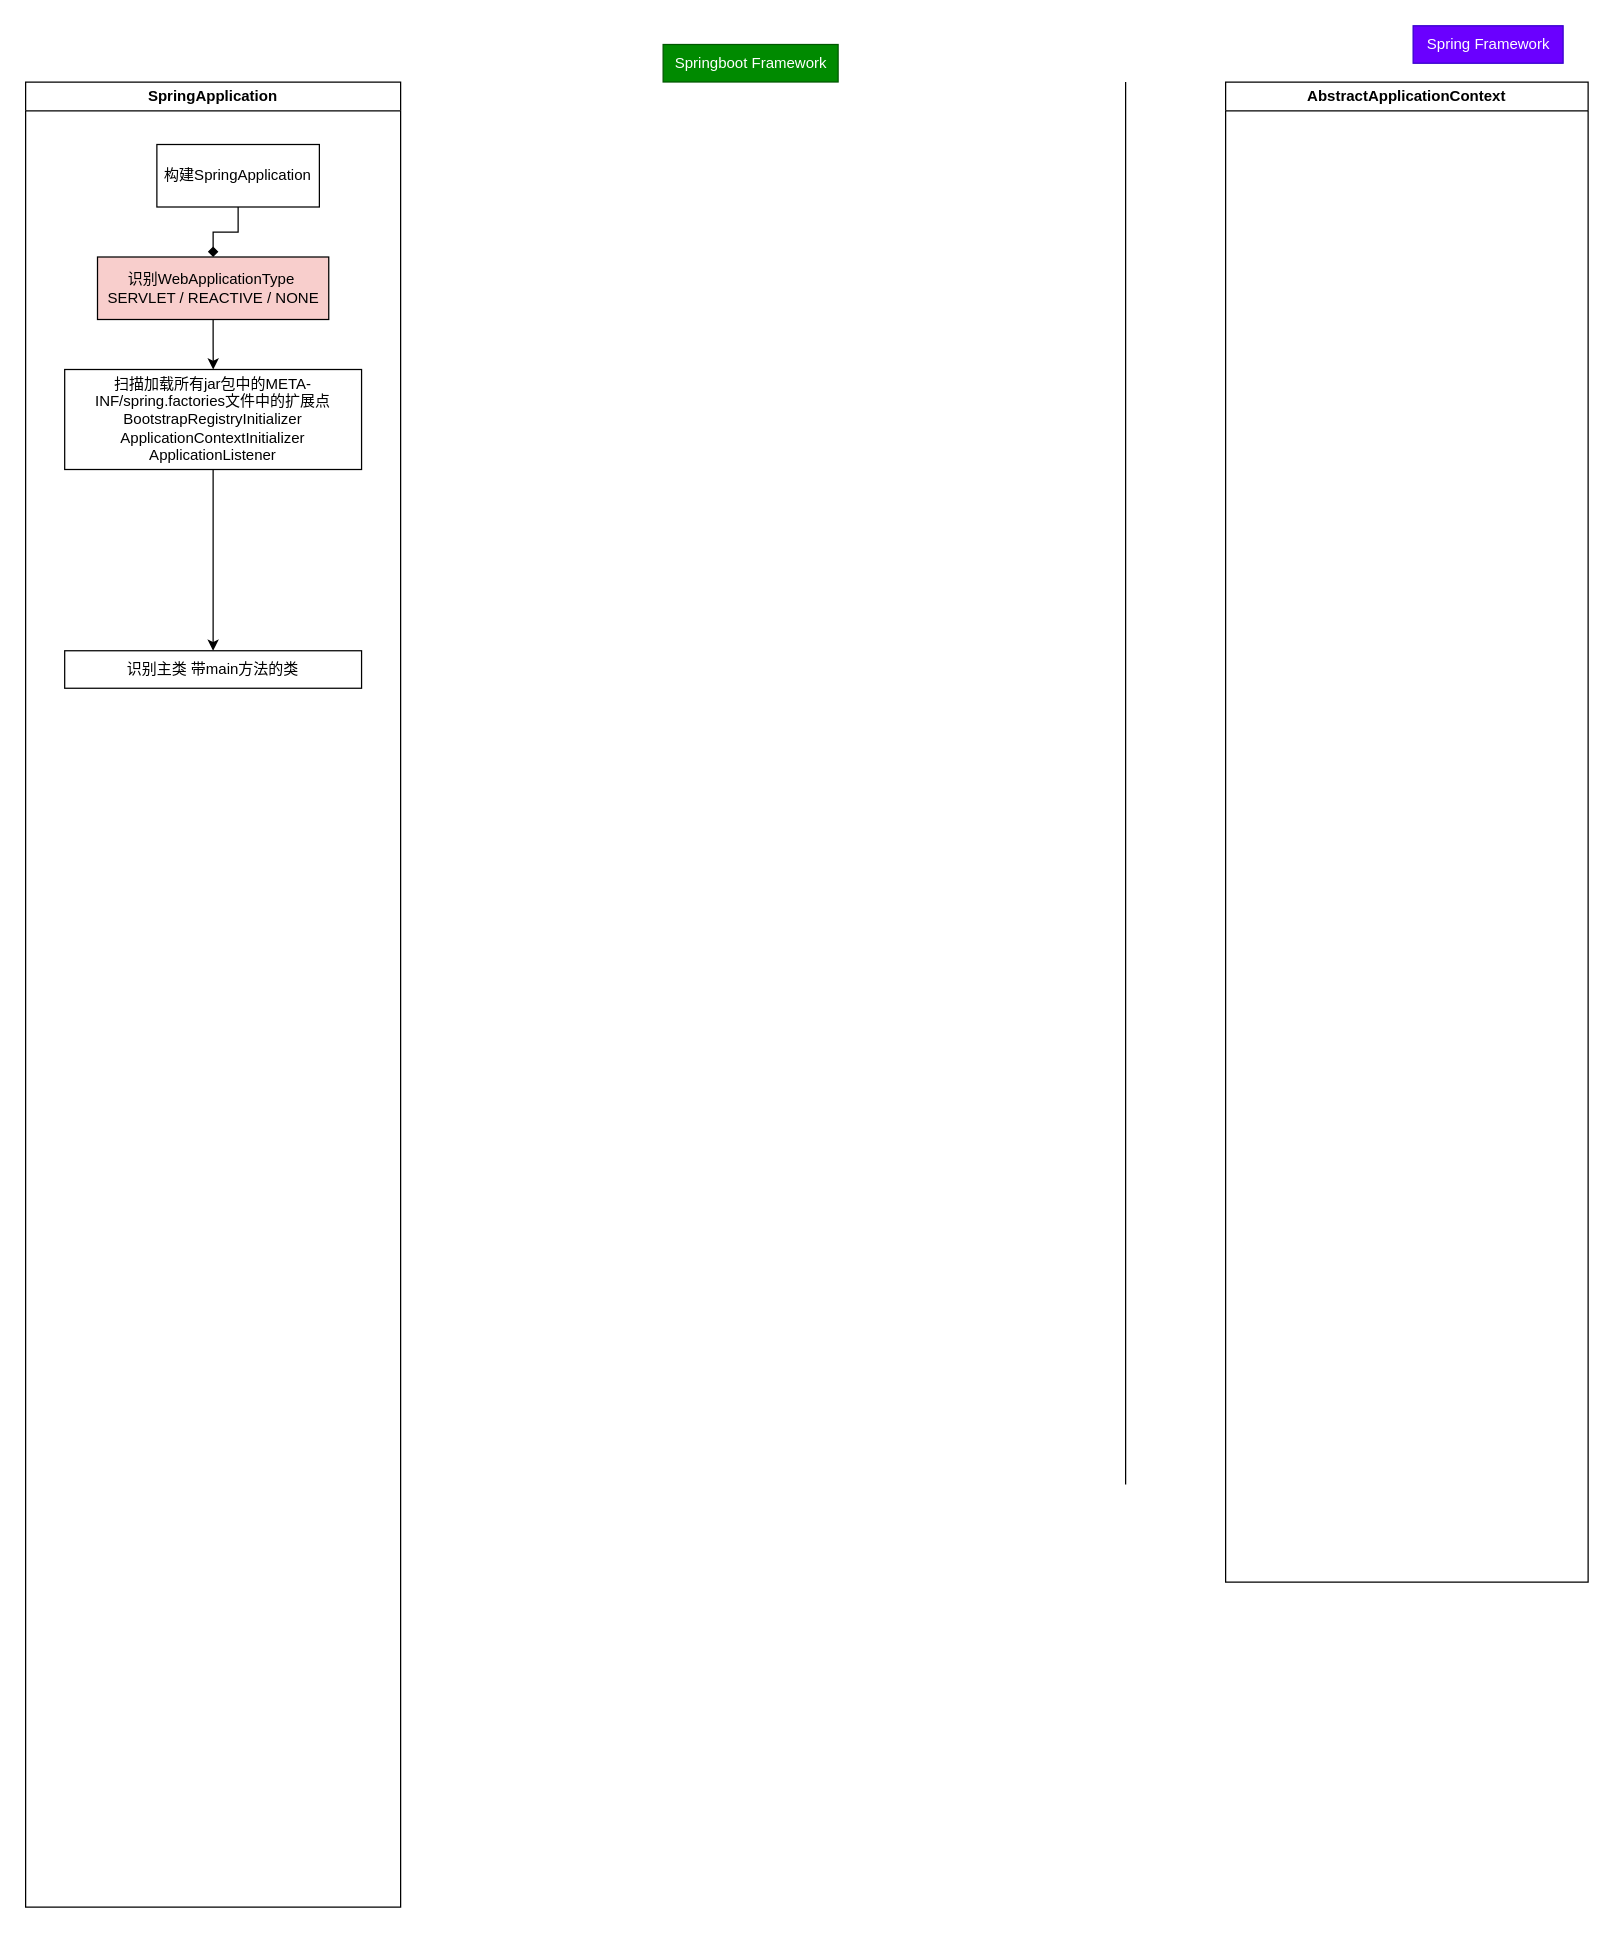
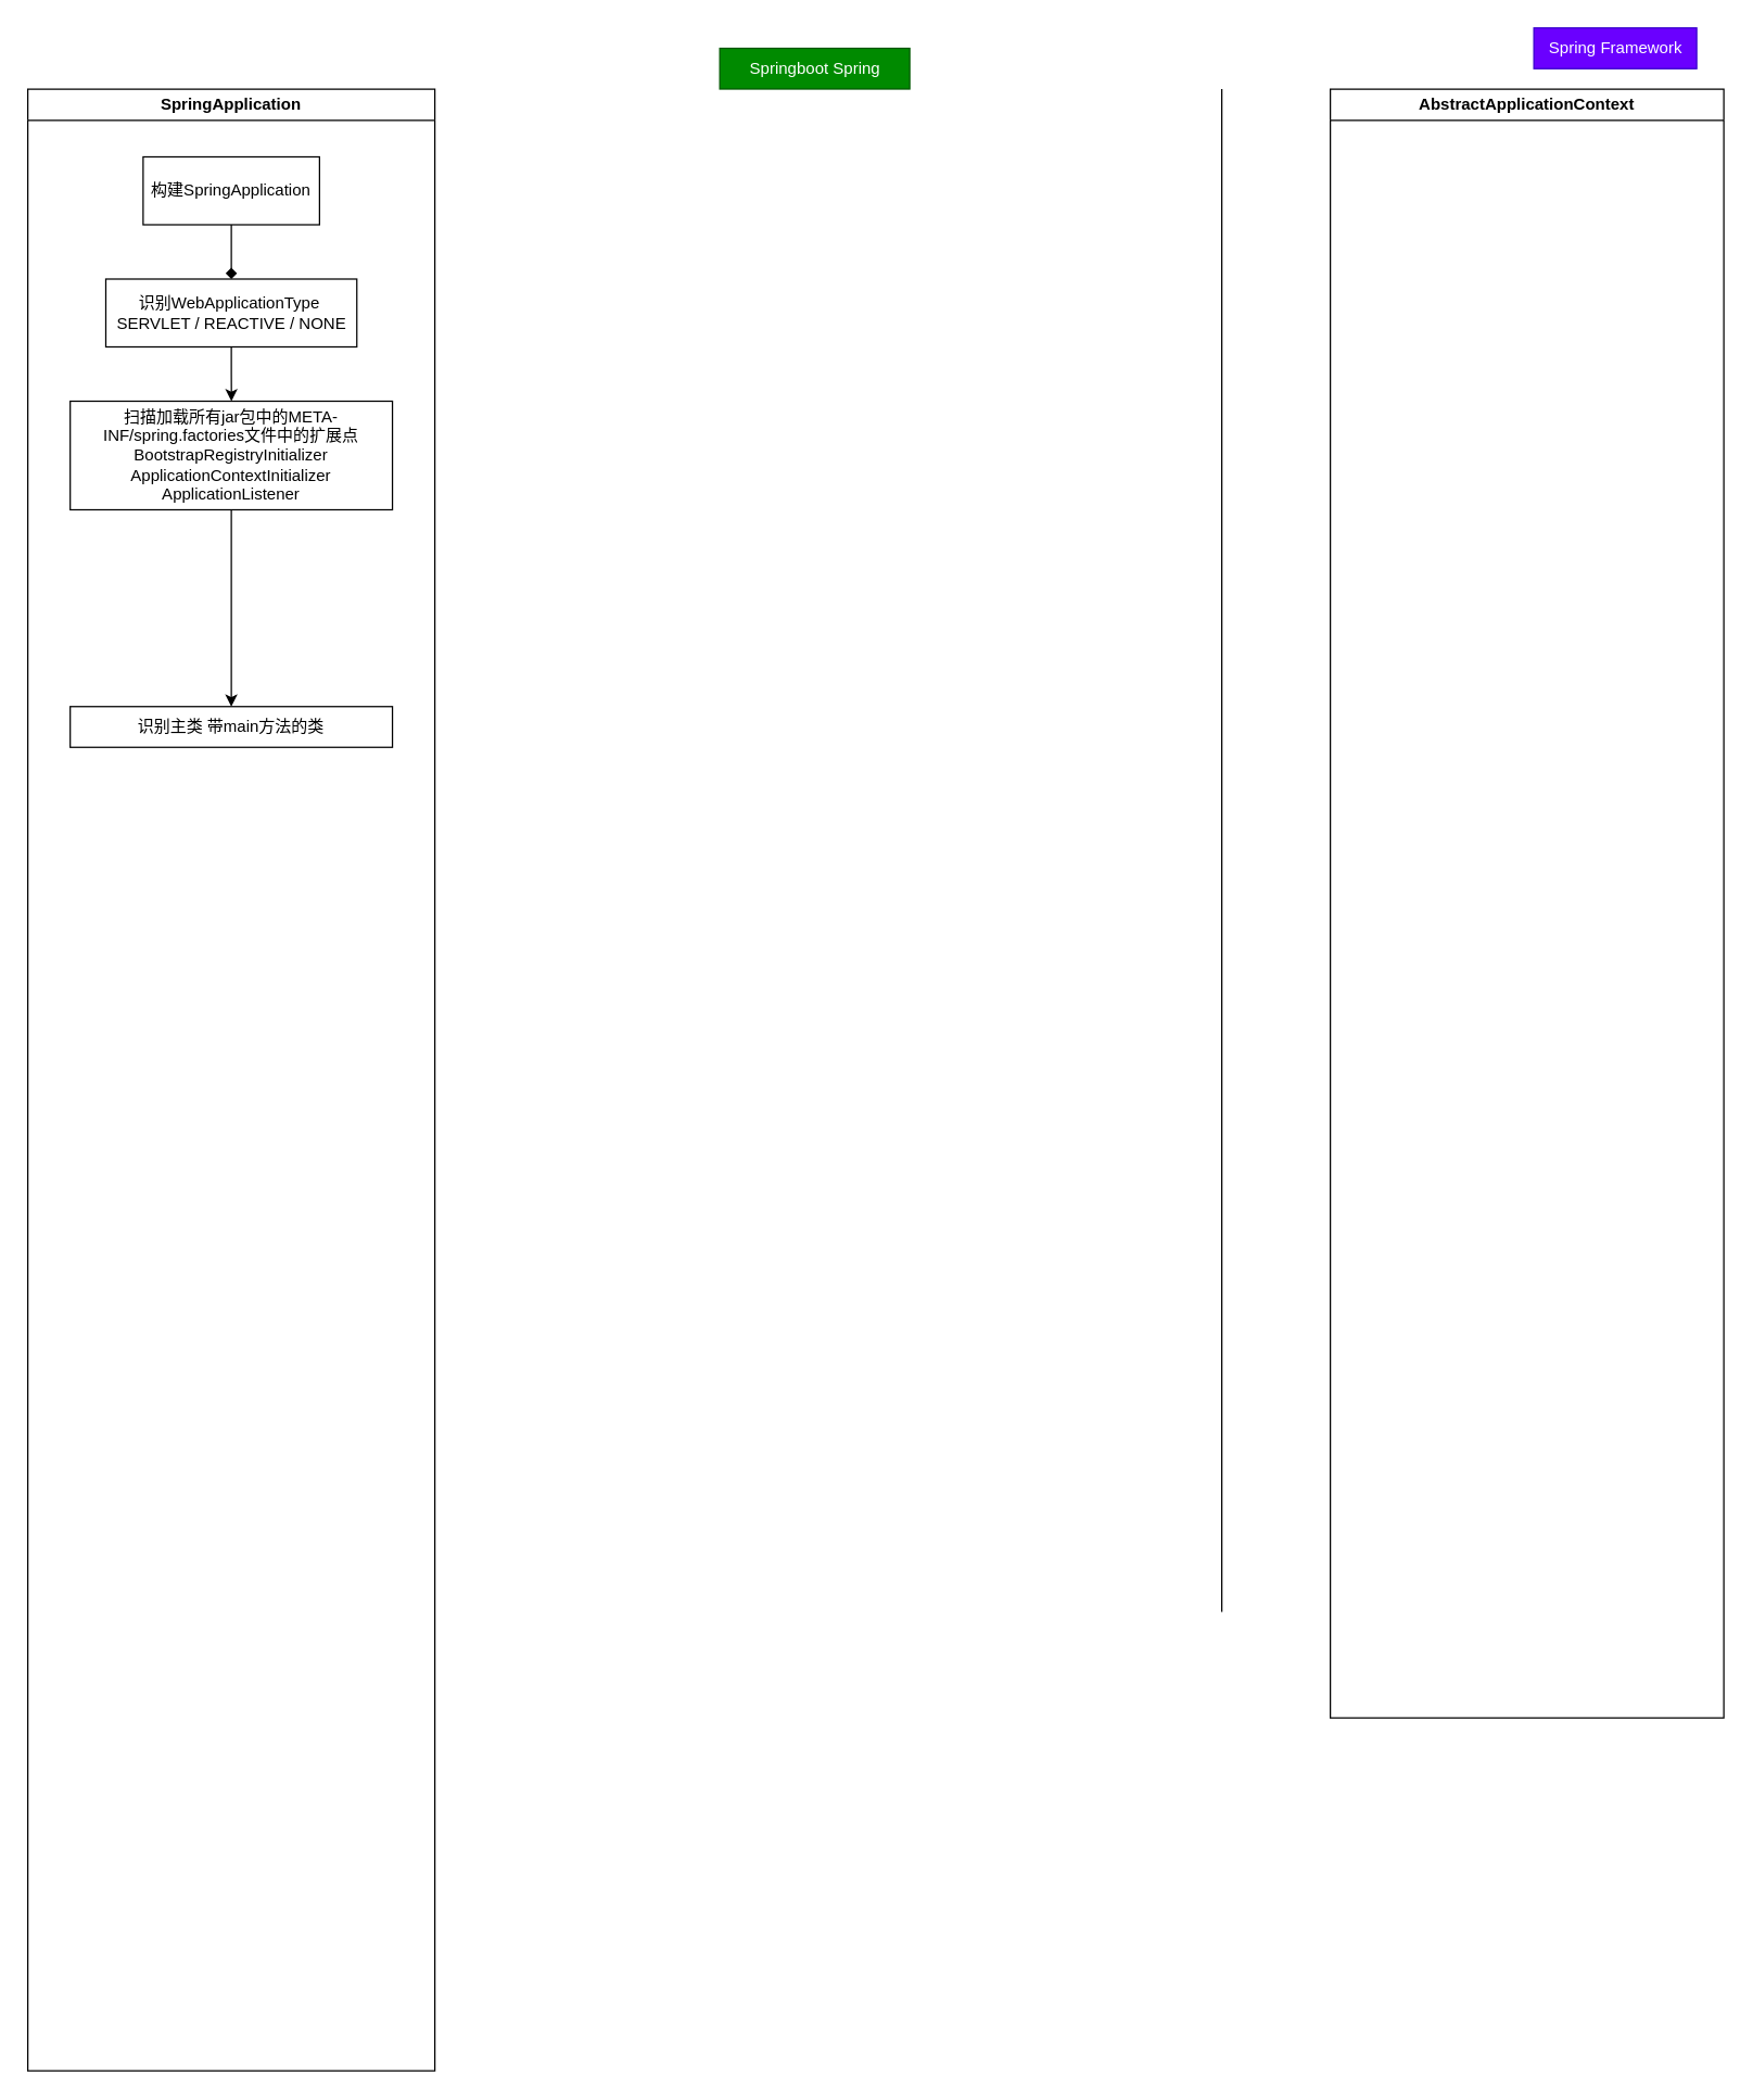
  <mxCell id="0" />
  <mxCell id="1" parent="0" />
  <mxCell id="2" value="Spring Framework" style="text;html=1;align=center;verticalAlign=middle;resizable=0;points=[];autosize=1;strokeColor=#3700CC;fillColor=#6a00ff;fontColor=#ffffff;" parent="1" vertex="1"><mxGeometry x="1130" y="20" width="120" height="30" as="geometry" /></mxCell>
- <mxCell id="3" value="Springboot Framework" style="text;html=1;align=center;verticalAlign=middle;resizable=0;points=[];autosize=1;strokeColor=#005700;fillColor=#008a00;fontColor=#ffffff;" parent="1" vertex="1"><mxGeometry x="530" y="35" width="140" height="30" as="geometry" /></mxCell>
+ <mxCell id="3" value="Springboot Spring" style="text;html=1;align=center;verticalAlign=middle;resizable=0;points=[];autosize=1;strokeColor=#005700;fillColor=#008a00;fontColor=#ffffff;" parent="1" vertex="1"><mxGeometry x="530" y="35" width="140" height="30" as="geometry" /></mxCell>
  <mxCell id="4" value="" style="endArrow=none;html=1;rounded=0;movable=1;resizable=1;rotatable=1;deletable=1;editable=1;locked=0;connectable=1;" parent="1" edge="1"><mxGeometry width="50" height="50" relative="1" as="geometry"><mxPoint x="900" y="1187" as="sourcePoint" /><mxPoint x="900" y="65" as="targetPoint" /></mxGeometry></mxCell>
  <mxCell id="5" value="SpringApplication" style="swimlane;whiteSpace=wrap;html=1;" parent="1" vertex="1"><mxGeometry x="20" y="65" width="300" height="1460" as="geometry"><mxRectangle x="-240" y="200" width="140" height="30" as="alternateBounds" /></mxGeometry></mxCell>
- <mxCell id="6" value="构建SpringApplication" style="whiteSpace=wrap;html=1;" parent="5" vertex="1"><mxGeometry x="105" y="50" width="130" height="50" as="geometry" /></mxCell>
+ <mxCell id="6" value="构建SpringApplication" style="whiteSpace=wrap;html=1;" parent="5" vertex="1"><mxGeometry x="85" y="50" width="130" height="50" as="geometry" /></mxCell>
  <mxCell id="7" value="" style="edgeStyle=orthogonalEdgeStyle;rounded=0;orthogonalLoop=1;jettySize=auto;html=1;" parent="5" source="8" target="11" edge="1"><mxGeometry relative="1" as="geometry" /></mxCell>
- <mxCell id="8" value="&lt;div&gt;识别WebApplicationType&amp;nbsp;&lt;/div&gt;&lt;div&gt;SERVLET / REACTIVE / NONE&lt;/div&gt;" style="whiteSpace=wrap;html=1;fillColor=#f8cecc;" parent="5" vertex="1"><mxGeometry x="57.5" y="140" width="185" height="50" as="geometry" /></mxCell>
+ <mxCell id="8" value="&lt;div&gt;识别WebApplicationType&amp;nbsp;&lt;/div&gt;&lt;div&gt;SERVLET / REACTIVE / NONE&lt;/div&gt;" style="whiteSpace=wrap;html=1;" parent="5" vertex="1"><mxGeometry x="57.5" y="140" width="185" height="50" as="geometry" /></mxCell>
  <mxCell id="9" value="" style="edgeStyle=orthogonalEdgeStyle;rounded=0;orthogonalLoop=1;jettySize=auto;html=1;endArrow=diamond;" parent="5" source="6" target="8" edge="1"><mxGeometry relative="1" as="geometry" /></mxCell>
  <mxCell id="10" value="" style="edgeStyle=orthogonalEdgeStyle;rounded=0;orthogonalLoop=1;jettySize=auto;html=1;" parent="5" source="11" target="12" edge="1"><mxGeometry relative="1" as="geometry" /></mxCell>
  <mxCell id="11" value="扫描加载所有jar包中的META-INF/spring.factories文件中的扩展点&lt;br&gt;BootstrapRegistryInitializer&lt;br&gt;ApplicationContextInitializer&lt;br&gt;ApplicationListener" style="whiteSpace=wrap;html=1;" parent="5" vertex="1"><mxGeometry x="31.25" y="230" width="237.5" height="80" as="geometry" /></mxCell>
  <mxCell id="12" value="识别主类 带main方法的类" style="whiteSpace=wrap;html=1;" parent="5" vertex="1"><mxGeometry x="31.25" y="455" width="237.5" height="30" as="geometry" /></mxCell>
  <mxCell id="13" value="AbstractApplicationContext" style="swimlane;whiteSpace=wrap;html=1;" parent="1" vertex="1"><mxGeometry x="980" y="65" width="290" height="1200" as="geometry"><mxRectangle x="640" y="200" width="200" height="30" as="alternateBounds" /></mxGeometry></mxCell>
